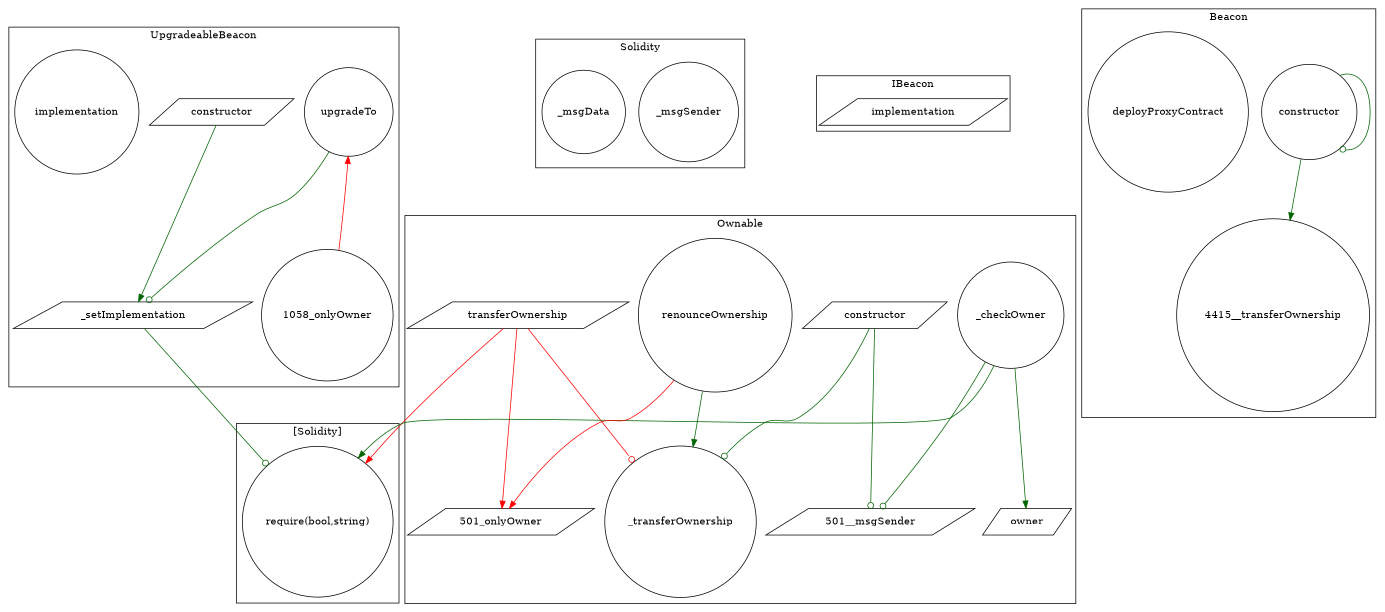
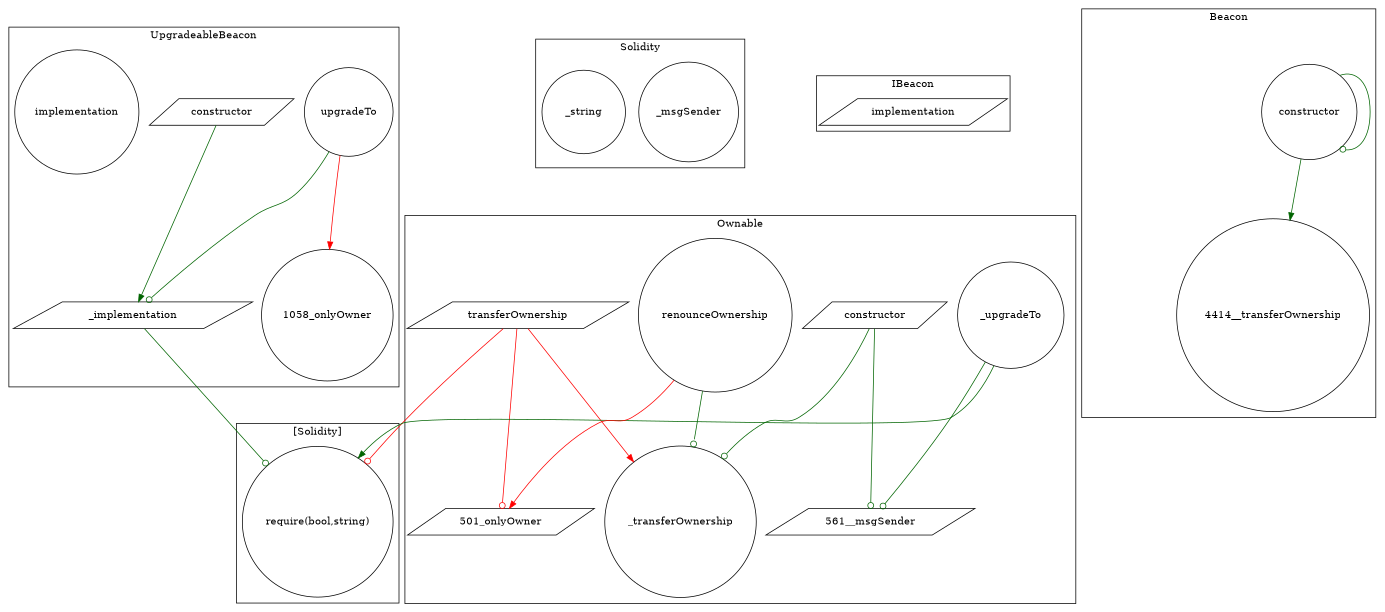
  strict digraph {
    node [shape=circle]
    edge [arrowhead=odot color=darkgreen]
    n1 [label=upgradeTo]
-   n2 [label=_setImplementation shape=parallelogram]
+   n2 [label=_implementation shape=parallelogram]
    "1058_onlyOwner"
    n4 [label=constructor shape=parallelogram]
    n5 [label=implementation]
    n6 [label=_msgSender]
-   n7 [label=_msgData]
+   n7 [label=_string]
    n8 [label=transferOwnership shape=parallelogram]
    n9 [label=_transferOwnership]
    "501_onlyOwner" [shape=parallelogram]
-   n11 [label=_checkOwner]
-   n12 [label=owner shape=parallelogram]
-   "501__msgSender" [shape=parallelogram]
+   n11 [label=_upgradeTo]
+   "501__msgSender" [shape=parallelogram label="561__msgSender"]
    n14 [label=renounceOwnership]
    n15 [label=constructor shape=parallelogram]
    n16 [label=implementation shape=parallelogram]
    n17 [label=constructor]
-   "4414__transferOwnership" [label="4415__transferOwnership"]
-   n19 [label=deployProxyContract]
+   "4414__transferOwnership"
    "require(bool,string)"
    subgraph cluster_1 {
      label=UpgradeableBeacon
      n1
      n2
      "1058_onlyOwner"
      n4
      n5
    }
    subgraph cluster_2 {
      label=Solidity
      n6
      n7
    }
    subgraph cluster_3 {
      label=Ownable
      n8
      n9
      "501_onlyOwner"
      n11
-     n12
      "501__msgSender"
      n14
      n15
    }
    subgraph cluster_4 {
      label=IBeacon
      n16
    }
    subgraph cluster_5 {
      label=Beacon
      n17
      "4414__transferOwnership"
-     n19
    }
    subgraph cluster_6 {
      label="[Solidity]"
      "require(bool,string)"
    }
    n1 -> n2
-   "1058_onlyOwner" -> n1 [arrowhead=normal color=red]
+   n1 -> "1058_onlyOwner" [arrowhead=normal color=red]
    n2 -> "require(bool,string)"
    n4 -> n2 [arrowhead=normal]
-   n8 -> n9 [color=red]
-   n8 -> "501_onlyOwner" [arrowhead=normal color=red]
-   n8 -> "require(bool,string)" [arrowhead=normal color=red]
-   n11 -> n12 [arrowhead=normal]
+   n8 -> n9 [arrowhead=normal color=red]
+   n8 -> "501_onlyOwner" [color=red]
+   n8 -> "require(bool,string)" [color=red]
    n11 -> "501__msgSender"
    n11 -> "require(bool,string)" [arrowhead=normal]
-   n14 -> n9 [arrowhead=normal]
+   n14 -> n9
    n14 -> "501_onlyOwner" [arrowhead=normal color=red]
    n15 -> n9
    n15 -> "501__msgSender"
    n17 -> n17
    n17 -> "4414__transferOwnership" [arrowhead=normal]
  }
